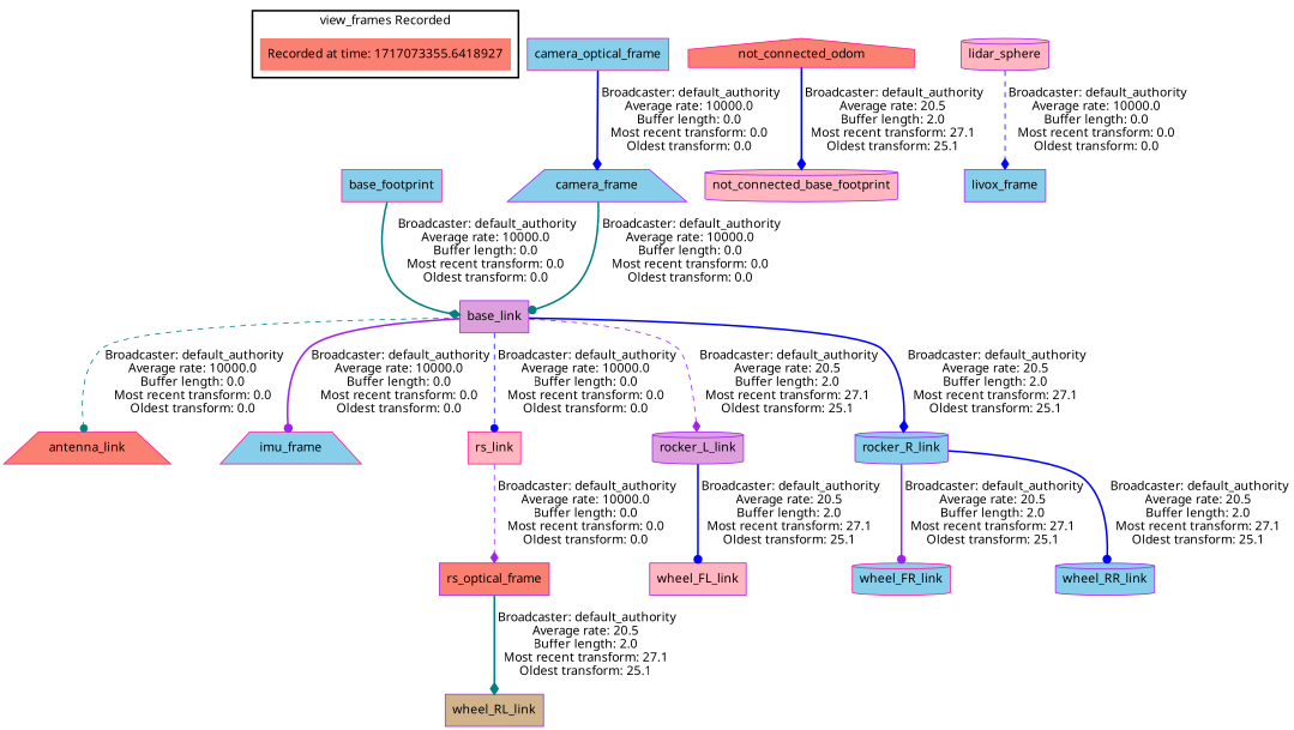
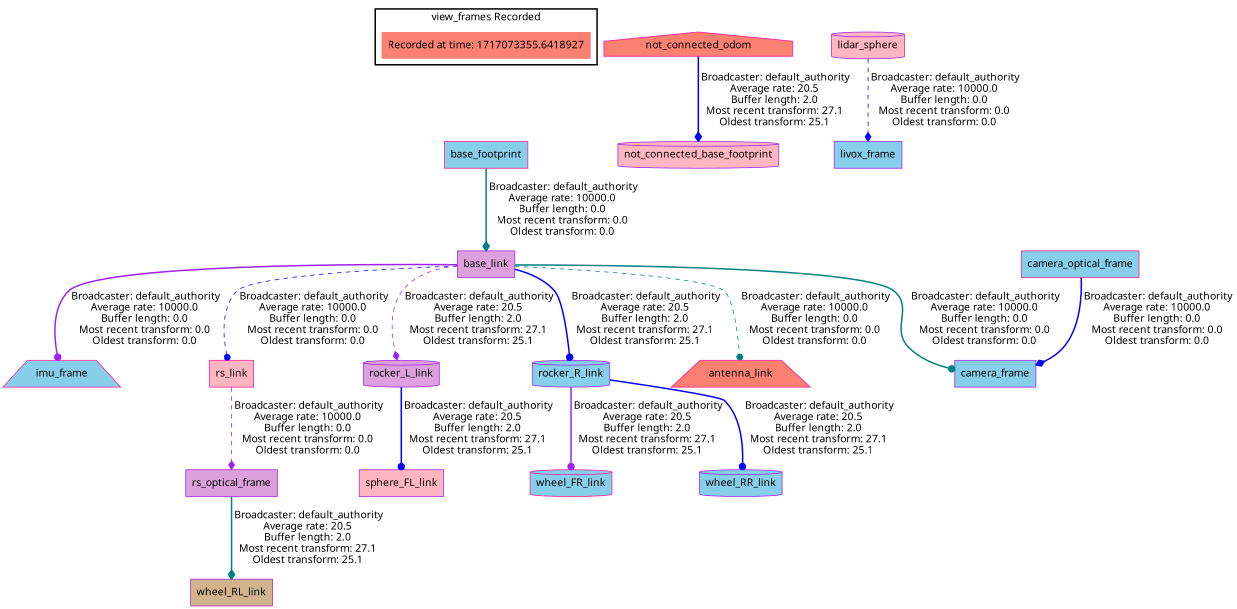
  digraph {
    fontname="Noto Sans"
    node [color=purple fillcolor=skyblue fontname="Noto Sans" shape=box style=filled]
    edge [fontname="Noto Sans" style=bold arrowhead=dot color=blue]
    "Recorded at time: 1717073355.6418927" [fillcolor=salmon shape=plaintext]
    base_footprint [color=deeppink]
    not_connected_odom [color=deeppink fillcolor=salmon shape=house]
    not_connected_base_footprint [fillcolor=lightpink shape=cylinder]
    base_link [fillcolor=plum]
    antenna_link [color=deeppink fillcolor=salmon shape=trapezium]
-   camera_frame [shape=trapezium]
+   camera_frame
    imu_frame [color=deeppink shape=trapezium]
    rs_link [color=deeppink fillcolor=lightpink]
    rocker_L_link [fillcolor=plum shape=cylinder]
    rocker_R_link [shape=cylinder]
-   rs_optical_frame [fillcolor=salmon]
-   wheel_FL_link [fillcolor=lightpink]
+   rs_optical_frame [fillcolor=plum]
+   wheel_FL_link [fillcolor=lightpink label=sphere_FL_link]
    wheel_FR_link [color=deeppink shape=cylinder]
    wheel_RR_link [shape=cylinder]
    camera_optical_frame [color=deeppink]
    lidar_sphere [fillcolor=lightpink shape=cylinder]
    livox_frame
    wheel_RL_link [fillcolor=tan]
    subgraph cluster_1 {
      color=black
      label="view_frames Recorded"
      style=bold
      "Recorded at time: 1717073355.6418927"
    }
    "Recorded at time: 1717073355.6418927" -> base_footprint [style=invis arrowhead="" color=""]
    base_footprint -> base_link [arrowhead=diamond color=teal label=" Broadcaster: default_authority\nAverage rate: 10000.0\nBuffer length: 0.0\nMost recent transform: 0.0\nOldest transform: 0.0\n"]
    not_connected_odom -> not_connected_base_footprint [arrowhead=diamond label=" Broadcaster: default_authority\nAverage rate: 20.5\nBuffer length: 2.0\nMost recent transform: 27.1\nOldest transform: 25.1\n"]
    base_link -> antenna_link [color=teal label=" Broadcaster: default_authority\nAverage rate: 10000.0\nBuffer length: 0.0\nMost recent transform: 0.0\nOldest transform: 0.0\n" style=dashed]
-   camera_frame -> base_link [color=teal label=" Broadcaster: default_authority\nAverage rate: 10000.0\nBuffer length: 0.0\nMost recent transform: 0.0\nOldest transform: 0.0\n"]
+   base_link -> camera_frame [color=teal label=" Broadcaster: default_authority\nAverage rate: 10000.0\nBuffer length: 0.0\nMost recent transform: 0.0\nOldest transform: 0.0\n"]
    base_link -> imu_frame [color=purple label=" Broadcaster: default_authority\nAverage rate: 10000.0\nBuffer length: 0.0\nMost recent transform: 0.0\nOldest transform: 0.0\n"]
    base_link -> rs_link [label=" Broadcaster: default_authority\nAverage rate: 10000.0\nBuffer length: 0.0\nMost recent transform: 0.0\nOldest transform: 0.0\n" style=dashed]
    base_link -> rocker_L_link [arrowhead=diamond color=purple label=" Broadcaster: default_authority\nAverage rate: 20.5\nBuffer length: 2.0\nMost recent transform: 27.1\nOldest transform: 25.1\n" style=dashed]
-   base_link -> rocker_R_link [arrowhead=diamond label=" Broadcaster: default_authority\nAverage rate: 20.5\nBuffer length: 2.0\nMost recent transform: 27.1\nOldest transform: 25.1\n"]
+   base_link -> rocker_R_link [label=" Broadcaster: default_authority\nAverage rate: 20.5\nBuffer length: 2.0\nMost recent transform: 27.1\nOldest transform: 25.1\n"]
    rs_link -> rs_optical_frame [arrowhead=diamond color=purple label=" Broadcaster: default_authority\nAverage rate: 10000.0\nBuffer length: 0.0\nMost recent transform: 0.0\nOldest transform: 0.0\n" style=dashed]
    rocker_L_link -> wheel_FL_link [label=" Broadcaster: default_authority\nAverage rate: 20.5\nBuffer length: 2.0\nMost recent transform: 27.1\nOldest transform: 25.1\n"]
    rocker_R_link -> wheel_FR_link [color=purple label=" Broadcaster: default_authority\nAverage rate: 20.5\nBuffer length: 2.0\nMost recent transform: 27.1\nOldest transform: 25.1\n"]
    rocker_R_link -> wheel_RR_link [label=" Broadcaster: default_authority\nAverage rate: 20.5\nBuffer length: 2.0\nMost recent transform: 27.1\nOldest transform: 25.1\n"]
    rs_optical_frame -> wheel_RL_link [arrowhead=diamond color=teal label=" Broadcaster: default_authority\nAverage rate: 20.5\nBuffer length: 2.0\nMost recent transform: 27.1\nOldest transform: 25.1\n"]
    camera_optical_frame -> camera_frame [arrowhead=diamond label=" Broadcaster: default_authority\nAverage rate: 10000.0\nBuffer length: 0.0\nMost recent transform: 0.0\nOldest transform: 0.0\n"]
    lidar_sphere -> livox_frame [arrowhead=diamond label=" Broadcaster: default_authority\nAverage rate: 10000.0\nBuffer length: 0.0\nMost recent transform: 0.0\nOldest transform: 0.0\n" style=dashed]
  }
